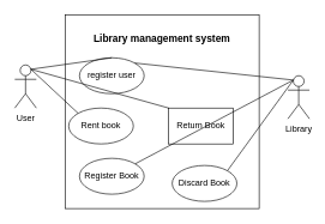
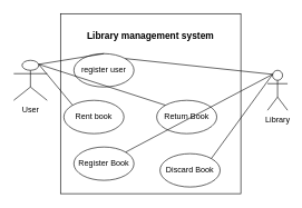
  <mxCell id="0" />
  <mxCell id="1" parent="0" />
- <mxCell id="2" value="User&lt;div&gt;&lt;br&gt;&lt;/div&gt;" style="shape=umlActor;verticalLabelPosition=bottom;verticalAlign=top;html=1;outlineConnect=0;" parent="1" vertex="1"><mxGeometry x="20" y="90" width="30" height="60" as="geometry" /></mxCell>
+ <mxCell id="2" value="User&lt;div&gt;&lt;br&gt;&lt;/div&gt;" style="shape=umlActor;verticalLabelPosition=bottom;verticalAlign=top;html=1;outlineConnect=0;" parent="1" vertex="1"><mxGeometry x="20" y="90" width="50" height="60" as="geometry" /></mxCell>
  <mxCell id="3" value="&lt;h4 style=&quot;line-height: 110%; font-size: 14px;&quot;&gt;Library management system&lt;/h4&gt;" style="whiteSpace=wrap;html=1;aspect=fixed;align=center;labelPosition=center;verticalLabelPosition=middle;verticalAlign=top;" parent="1" vertex="1"><mxGeometry x="90" y="20" width="270" height="270" as="geometry" /></mxCell>
  <mxCell id="4" value="register user" style="ellipse;whiteSpace=wrap;html=1;" parent="1" vertex="1"><mxGeometry x="110" y="80" width="90" height="50" as="geometry" /></mxCell>
  <mxCell id="5" value="Rent book" style="ellipse;whiteSpace=wrap;html=1;" parent="1" vertex="1"><mxGeometry x="95" y="150" width="90" height="50" as="geometry" /></mxCell>
- <mxCell id="6" value="Return Book" style="whiteSpace=wrap;html=1;rounded=0;" parent="1" vertex="1"><mxGeometry x="234" y="150" width="90" height="50" as="geometry" /></mxCell>
+ <mxCell id="6" value="Return Book" style="ellipse;whiteSpace=wrap;html=1;" parent="1" vertex="1"><mxGeometry x="234" y="150" width="90" height="50" as="geometry" /></mxCell>
  <mxCell id="7" value="Register Book" style="ellipse;whiteSpace=wrap;html=1;" parent="1" vertex="1"><mxGeometry x="110" y="220" width="90" height="50" as="geometry" /></mxCell>
  <mxCell id="8" value="Discard Book" style="ellipse;whiteSpace=wrap;html=1;" parent="1" vertex="1"><mxGeometry x="239" y="230" width="90" height="50" as="geometry" /></mxCell>
  <mxCell id="9" value="" style="endArrow=none;html=1;rounded=0;entryX=0;entryY=0;entryDx=0;entryDy=0;exitX=0.75;exitY=0.1;exitDx=0;exitDy=0;exitPerimeter=0;" parent="1" source="2" target="5" edge="1"><mxGeometry width="50" height="50" relative="1" as="geometry"><mxPoint x="50" y="130" as="sourcePoint" /><mxPoint x="110" y="160" as="targetPoint" /></mxGeometry></mxCell>
  <mxCell id="10" value="" style="endArrow=none;html=1;rounded=0;entryX=0;entryY=0;entryDx=0;entryDy=0;exitX=0.75;exitY=0.1;exitDx=0;exitDy=0;exitPerimeter=0;" parent="1" source="2" target="6" edge="1"><mxGeometry width="50" height="50" relative="1" as="geometry"><mxPoint x="50" y="123" as="sourcePoint" /><mxPoint x="123" y="150" as="targetPoint" /></mxGeometry></mxCell>
  <mxCell id="11" value="Library" style="shape=umlActor;verticalLabelPosition=bottom;verticalAlign=top;html=1;outlineConnect=0;" parent="1" vertex="1"><mxGeometry x="400" y="105" width="30" height="60" as="geometry" /></mxCell>
  <mxCell id="12" value="" style="endArrow=none;html=1;rounded=0;entryX=0.25;entryY=0.1;entryDx=0;entryDy=0;entryPerimeter=0;exitX=1;exitY=0;exitDx=0;exitDy=0;" parent="1" source="4" target="11" edge="1"><mxGeometry width="50" height="50" relative="1" as="geometry"><mxPoint x="324" y="99" as="sourcePoint" /><mxPoint x="408" y="90" as="targetPoint" /></mxGeometry></mxCell>
  <mxCell id="13" value="" style="endArrow=none;html=1;rounded=0;entryX=0.25;entryY=0.1;entryDx=0;entryDy=0;entryPerimeter=0;" parent="1" source="7" target="11" edge="1"><mxGeometry width="50" height="50" relative="1" as="geometry"><mxPoint x="220" y="230" as="sourcePoint" /><mxPoint x="441" y="239" as="targetPoint" /></mxGeometry></mxCell>
  <mxCell id="14" value="" style="endArrow=none;html=1;rounded=0;entryX=0.25;entryY=0.1;entryDx=0;entryDy=0;entryPerimeter=0;exitX=1;exitY=0;exitDx=0;exitDy=0;" parent="1" source="8" target="11" edge="1"><mxGeometry width="50" height="50" relative="1" as="geometry"><mxPoint x="196" y="237" as="sourcePoint" /><mxPoint x="410" y="100" as="targetPoint" /></mxGeometry></mxCell>
  <mxCell id="15" value="" style="endArrow=none;html=1;rounded=0;exitX=0.75;exitY=0.1;exitDx=0;exitDy=0;exitPerimeter=0;entryX=0.5;entryY=0;entryDx=0;entryDy=0;" edge="1" parent="1" source="2" target="4"><mxGeometry width="50" height="50" relative="1" as="geometry"><mxPoint x="250" y="310" as="sourcePoint" /><mxPoint x="300" y="260" as="targetPoint" /></mxGeometry></mxCell>
